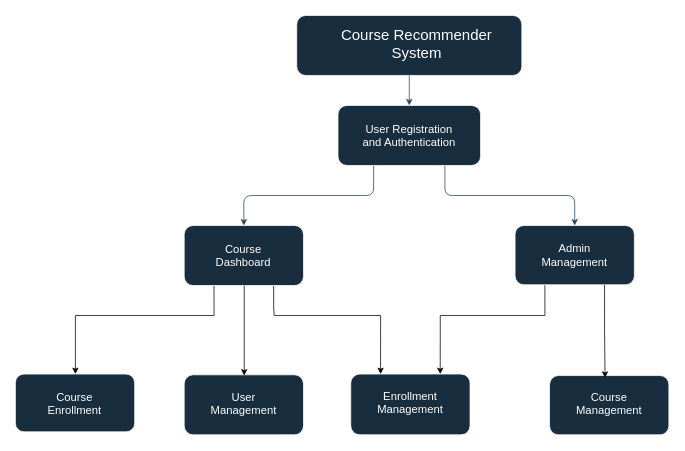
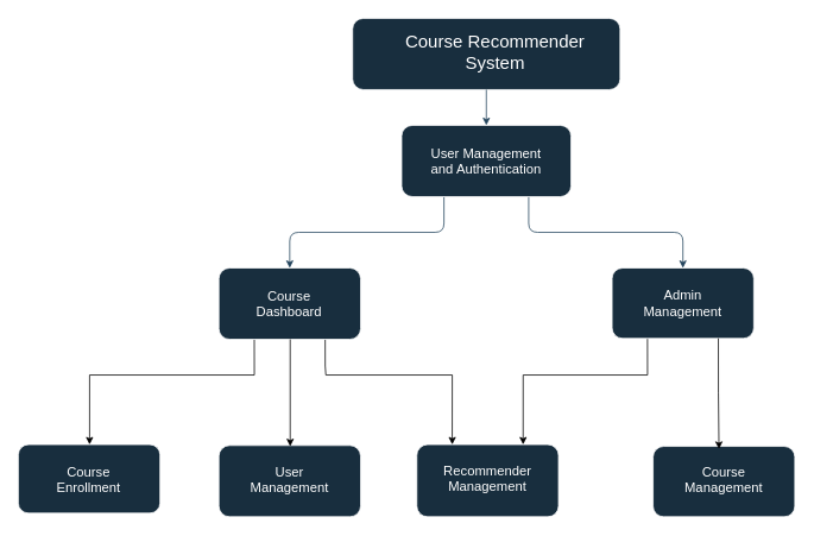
  <mxCell id="0" />
  <mxCell id="1" parent="0" />
  <mxCell id="2" value="" style="rounded=1;whiteSpace=wrap;html=1;fillColor=#182E3E;strokeColor=#FFFFFF;labelBackgroundColor=none;fontColor=#FFFFFF;" parent="1" vertex="1"><mxGeometry x="395" y="20" width="300" height="80" as="geometry" /></mxCell>
  <mxCell id="3" value="&lt;font style=&quot;font-size: 20px;&quot;&gt;Course Recommender System&lt;/font&gt;" style="text;html=1;strokeColor=none;fillColor=none;align=center;verticalAlign=middle;whiteSpace=wrap;rounded=1;labelBackgroundColor=none;fontColor=#FFFFFF;" parent="1" vertex="1"><mxGeometry x="425" y="42" width="260" height="30" as="geometry" /></mxCell>
  <mxCell id="4" style="edgeStyle=orthogonalEdgeStyle;rounded=1;orthogonalLoop=1;jettySize=auto;html=1;exitX=0.75;exitY=1;exitDx=0;exitDy=0;entryX=0.5;entryY=0;entryDx=0;entryDy=0;labelBackgroundColor=none;strokeColor=#23445D;fontColor=default;" parent="1" source="6" target="22" edge="1"><mxGeometry relative="1" as="geometry"><mxPoint x="785" y="260" as="targetPoint" /></mxGeometry></mxCell>
  <mxCell id="5" style="edgeStyle=orthogonalEdgeStyle;rounded=1;orthogonalLoop=1;jettySize=auto;html=1;exitX=0.25;exitY=1;exitDx=0;exitDy=0;entryX=0.5;entryY=0;entryDx=0;entryDy=0;labelBackgroundColor=none;strokeColor=#23445D;fontColor=default;" parent="1" source="6" target="19" edge="1"><mxGeometry relative="1" as="geometry" /></mxCell>
  <mxCell id="6" value="" style="rounded=1;whiteSpace=wrap;html=1;fillColor=#182E3E;strokeColor=#FFFFFF;labelBackgroundColor=none;fontColor=#FFFFFF;" parent="1" vertex="1"><mxGeometry x="450" y="140" width="190" height="80" as="geometry" /></mxCell>
- <mxCell id="7" value="&lt;font style=&quot;font-size: 15px;&quot;&gt;User Registration and Authentication&lt;/font&gt;" style="text;html=1;strokeColor=none;fillColor=none;align=center;verticalAlign=middle;whiteSpace=wrap;rounded=1;labelBackgroundColor=none;fontColor=#FFFFFF;" parent="1" vertex="1"><mxGeometry x="477" y="165" width="136" height="30" as="geometry" /></mxCell>
+ <mxCell id="7" value="&lt;font style=&quot;font-size: 15px;&quot;&gt;User Management and Authentication&lt;/font&gt;" style="text;html=1;strokeColor=none;fillColor=none;align=center;verticalAlign=middle;whiteSpace=wrap;rounded=1;labelBackgroundColor=none;fontColor=#FFFFFF;" parent="1" vertex="1"><mxGeometry x="477" y="165" width="136" height="30" as="geometry" /></mxCell>
  <mxCell id="8" value="" style="rounded=1;whiteSpace=wrap;html=1;fillColor=#182E3E;strokeColor=#FFFFFF;labelBackgroundColor=none;fontColor=#FFFFFF;" parent="1" vertex="1"><mxGeometry x="732" y="500" width="159" height="79" as="geometry" /></mxCell>
  <mxCell id="9" value="Course Management" style="text;html=1;strokeColor=none;fillColor=none;align=center;verticalAlign=middle;whiteSpace=wrap;rounded=1;fontSize=15;labelBackgroundColor=none;fontColor=#FFFFFF;" parent="1" vertex="1"><mxGeometry x="762" y="515" width="99" height="44" as="geometry" /></mxCell>
  <mxCell id="10" value="" style="rounded=1;whiteSpace=wrap;html=1;fillColor=#182E3E;strokeColor=#FFFFFF;labelBackgroundColor=none;fontColor=#FFFFFF;" parent="1" vertex="1"><mxGeometry x="245" y="499" width="159" height="80" as="geometry" /></mxCell>
  <mxCell id="11" value="User Management" style="text;html=1;strokeColor=none;fillColor=none;align=center;verticalAlign=middle;whiteSpace=wrap;rounded=1;fontSize=15;labelBackgroundColor=none;fontColor=#FFFFFF;" parent="1" vertex="1"><mxGeometry x="275" y="514" width="99" height="45" as="geometry" /></mxCell>
  <mxCell id="12" value="" style="rounded=1;whiteSpace=wrap;html=1;fillColor=#182E3E;strokeColor=#FFFFFF;labelBackgroundColor=none;fontColor=#FFFFFF;" parent="1" vertex="1"><mxGeometry x="467" y="498" width="159" height="81" as="geometry" /></mxCell>
- <mxCell id="13" value="Enrollment Management" style="text;html=1;strokeColor=none;fillColor=none;align=center;verticalAlign=middle;whiteSpace=wrap;rounded=1;fontSize=15;labelBackgroundColor=none;fontColor=#FFFFFF;" parent="1" vertex="1"><mxGeometry x="497" y="513" width="99" height="46" as="geometry" /></mxCell>
+ <mxCell id="13" value="Recommender Management" style="text;html=1;strokeColor=none;fillColor=none;align=center;verticalAlign=middle;whiteSpace=wrap;rounded=1;fontSize=15;labelBackgroundColor=none;fontColor=#FFFFFF;" parent="1" vertex="1"><mxGeometry x="497" y="513" width="99" height="46" as="geometry" /></mxCell>
  <mxCell id="14" value="" style="rounded=1;whiteSpace=wrap;html=1;fillColor=#182E3E;strokeColor=#FFFFFF;fillStyle=auto;labelBackgroundColor=none;fontColor=#FFFFFF;" parent="1" vertex="1"><mxGeometry x="20" y="498" width="159" height="77" as="geometry" /></mxCell>
  <mxCell id="15" value="Course Enrollment" style="text;html=1;strokeColor=none;fillColor=none;align=center;verticalAlign=middle;whiteSpace=wrap;rounded=1;fontSize=15;labelBackgroundColor=none;fontColor=#FFFFFF;" parent="1" vertex="1"><mxGeometry x="69" y="522" width="60" height="30" as="geometry" /></mxCell>
  <mxCell id="16" value="" style="endArrow=classic;html=1;rounded=1;exitX=0.5;exitY=1;exitDx=0;exitDy=0;entryX=0.5;entryY=0;entryDx=0;entryDy=0;labelBackgroundColor=none;strokeColor=#23445D;fontColor=default;" parent="1" source="2" target="6" edge="1"><mxGeometry width="50" height="50" relative="1" as="geometry"><mxPoint x="505" y="140" as="sourcePoint" /><mxPoint x="555" y="90" as="targetPoint" /></mxGeometry></mxCell>
  <mxCell id="17" style="edgeStyle=orthogonalEdgeStyle;rounded=0;orthogonalLoop=1;jettySize=auto;html=1;exitX=0.75;exitY=1;exitDx=0;exitDy=0;entryX=0.25;entryY=0;entryDx=0;entryDy=0;" edge="1" parent="1" source="19" target="12"><mxGeometry relative="1" as="geometry"><Array as="points"><mxPoint x="364" y="410" /><mxPoint x="365" y="420" /><mxPoint x="506" y="420" /></Array></mxGeometry></mxCell>
  <mxCell id="18" style="edgeStyle=orthogonalEdgeStyle;rounded=0;orthogonalLoop=1;jettySize=auto;html=1;exitX=0.25;exitY=1;exitDx=0;exitDy=0;" edge="1" parent="1" source="19" target="14"><mxGeometry relative="1" as="geometry"><Array as="points"><mxPoint x="285" y="420" /><mxPoint x="100" y="420" /></Array></mxGeometry></mxCell>
  <mxCell id="19" value="" style="rounded=1;whiteSpace=wrap;html=1;fillColor=#182E3E;strokeColor=#FFFFFF;labelBackgroundColor=none;fontColor=#FFFFFF;" parent="1" vertex="1"><mxGeometry x="245" y="300" width="159" height="80" as="geometry" /></mxCell>
  <mxCell id="20" value="&lt;font style=&quot;font-size: 15px;&quot;&gt;Course Dashboard&lt;br&gt;&lt;/font&gt;" style="text;html=1;strokeColor=none;fillColor=none;align=center;verticalAlign=middle;whiteSpace=wrap;rounded=1;labelBackgroundColor=none;fontColor=#FFFFFF;" parent="1" vertex="1"><mxGeometry x="264" y="325" width="120" height="30" as="geometry" /></mxCell>
  <mxCell id="21" style="edgeStyle=orthogonalEdgeStyle;rounded=0;orthogonalLoop=1;jettySize=auto;html=1;exitX=0.25;exitY=1;exitDx=0;exitDy=0;entryX=0.75;entryY=0;entryDx=0;entryDy=0;" edge="1" parent="1" source="22" target="12"><mxGeometry relative="1" as="geometry"><Array as="points"><mxPoint x="726" y="420" /><mxPoint x="586" y="420" /></Array></mxGeometry></mxCell>
  <mxCell id="22" value="" style="rounded=1;whiteSpace=wrap;html=1;fillColor=#182E3E;strokeColor=#FFFFFF;labelBackgroundColor=none;fontColor=#FFFFFF;" parent="1" vertex="1"><mxGeometry x="686" y="300" width="159" height="79" as="geometry" /></mxCell>
  <mxCell id="23" value="Admin Management" style="text;html=1;strokeColor=none;fillColor=none;align=center;verticalAlign=middle;whiteSpace=wrap;rounded=1;fontSize=15;labelBackgroundColor=none;fontColor=#FFFFFF;" parent="1" vertex="1"><mxGeometry x="716" y="311.5" width="99" height="54" as="geometry" /></mxCell>
  <mxCell id="24" style="edgeStyle=orthogonalEdgeStyle;rounded=0;orthogonalLoop=1;jettySize=auto;html=1;exitX=0.5;exitY=1;exitDx=0;exitDy=0;" edge="1" parent="1" source="19"><mxGeometry relative="1" as="geometry"><mxPoint x="325" y="500" as="targetPoint" /><Array as="points"><mxPoint x="325" y="500" /></Array></mxGeometry></mxCell>
  <mxCell id="25" style="edgeStyle=orthogonalEdgeStyle;rounded=0;orthogonalLoop=1;jettySize=auto;html=1;exitX=0.75;exitY=1;exitDx=0;exitDy=0;entryX=0.465;entryY=0.038;entryDx=0;entryDy=0;entryPerimeter=0;" edge="1" parent="1" source="22" target="8"><mxGeometry relative="1" as="geometry" /></mxCell>
